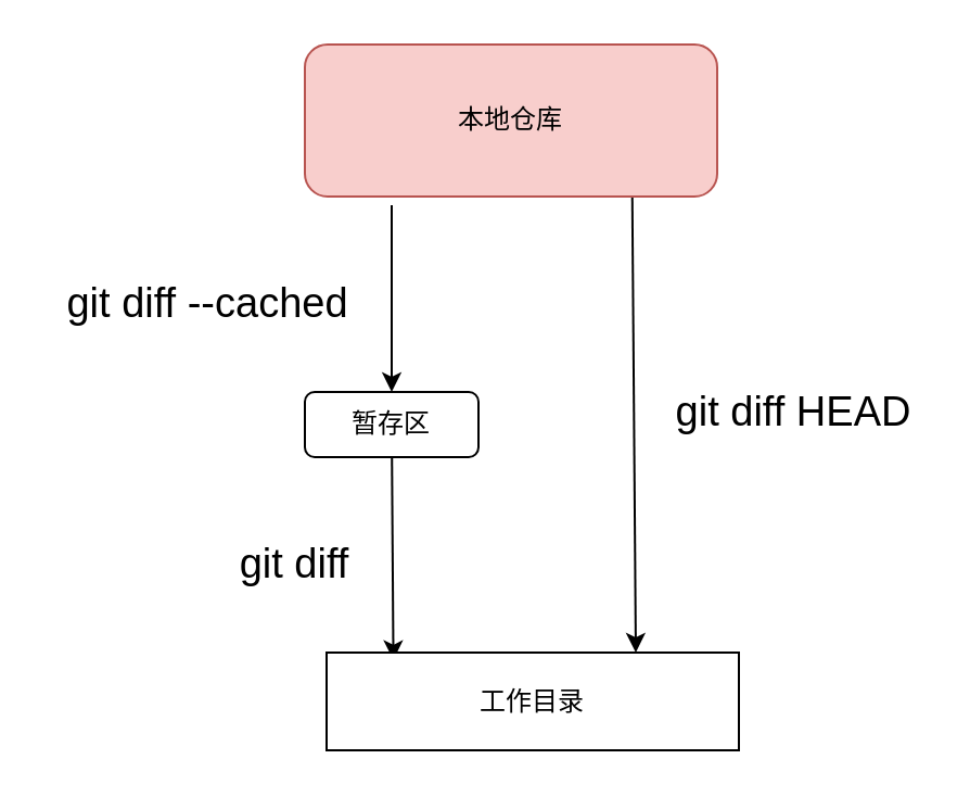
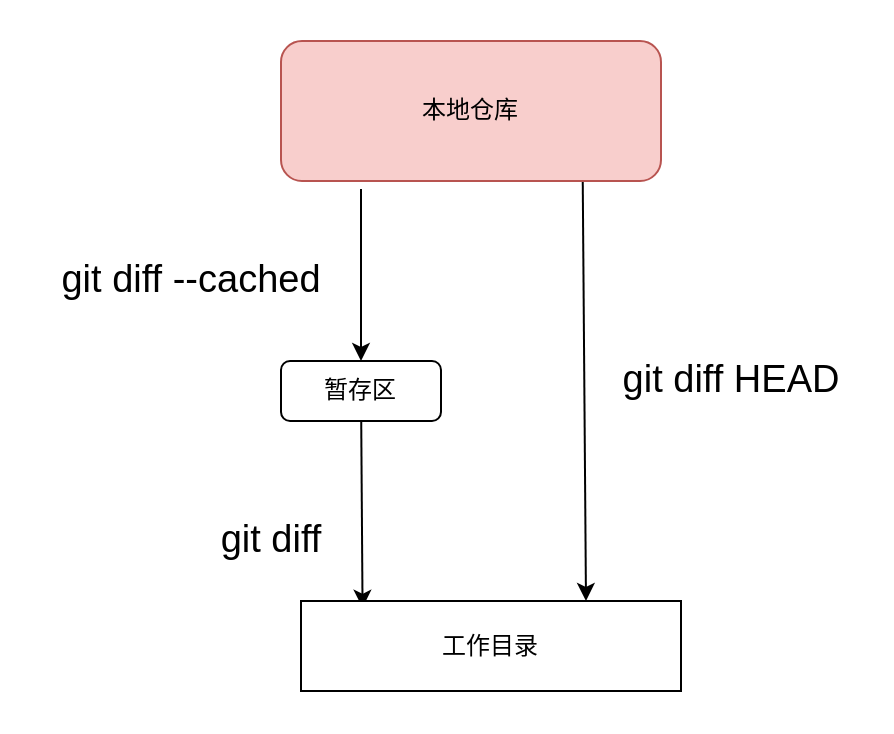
  <mxCell id="0" />
  <mxCell id="1" parent="0" />
  <mxCell id="2" parent="1" style="edgeStyle=none;rounded=0;orthogonalLoop=1;jettySize=auto;html=1;entryX=0.5;entryY=0;entryDx=0;entryDy=0;" edge="1" target="6"><mxGeometry as="geometry" relative="1"><mxPoint as="sourcePoint" x="180" y="94" /></mxGeometry></mxCell>
  <mxCell id="3" parent="1" style="edgeStyle=none;rounded=0;orthogonalLoop=1;jettySize=auto;html=1;entryX=0.75;entryY=0;entryDx=0;entryDy=0;exitX=0.794;exitY=0.977;exitDx=0;exitDy=0;exitPerimeter=0;" edge="1" source="4" target="7"><mxGeometry as="geometry" relative="1" /></mxCell>
  <mxCell id="4" value="本地仓库" parent="1" style="rounded=1;whiteSpace=wrap;html=1;fillColor=#f8cecc;strokeColor=#b85450;" vertex="1"><mxGeometry as="geometry" x="140" y="20" width="190" height="70" /></mxCell>
  <mxCell id="5" value="" parent="1" style="edgeStyle=none;rounded=0;orthogonalLoop=1;jettySize=auto;html=1;entryX=0.162;entryY=0.075;entryDx=0;entryDy=0;entryPerimeter=0;" edge="1" source="6" target="7"><mxGeometry as="geometry" relative="1" /></mxCell>
  <mxCell id="6" value="暂存区" parent="1" style="rounded=1;whiteSpace=wrap;html=1;" vertex="1"><mxGeometry x="140" y="180" as="geometry" width="80" height="30" /></mxCell>
  <mxCell id="7" value="工作目录" parent="1" style="rounded=0;whiteSpace=wrap;html=1;" vertex="1"><mxGeometry x="150" y="300" as="geometry" width="190" height="45" /></mxCell>
  <mxCell id="8" value="&lt;font style=&quot;font-size: 19px&quot;&gt;git diff --cached&lt;/font&gt;" parent="1" style="text;html=1;resizable=0;autosize=1;align=center;verticalAlign=middle;points=[];fillColor=none;strokeColor=none;rounded=0;" vertex="1"><mxGeometry as="geometry" x="20" y="130" width="150" height="20" /></mxCell>
- <mxCell id="9" value="&lt;font style=&quot;font-size: 19px&quot;&gt;git diff &lt;/font&gt;" parent="1" style="text;html=1;resizable=0;autosize=1;align=center;verticalAlign=middle;points=[];fillColor=none;strokeColor=none;rounded=0;" vertex="1"><mxGeometry as="geometry" x="100" y="250" width="70" height="20" /></mxCell>
+ <mxCell id="9" value="&lt;font style=&quot;font-size: 19px&quot;&gt;git diff &lt;/font&gt;" parent="1" style="text;html=1;resizable=0;autosize=1;align=center;verticalAlign=middle;points=[];fillColor=none;strokeColor=none;rounded=0;" vertex="1"><mxGeometry x="100" y="260" as="geometry" width="70" height="20" /></mxCell>
  <mxCell id="10" value="&lt;font style=&quot;font-size: 19px&quot;&gt;git diff HEAD&lt;/font&gt;" parent="1" style="text;html=1;resizable=0;autosize=1;align=center;verticalAlign=middle;points=[];fillColor=none;strokeColor=none;rounded=0;" vertex="1"><mxGeometry as="geometry" x="305" y="180" width="120" height="20" /></mxCell>
